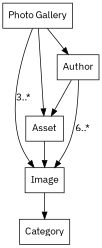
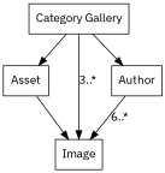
  digraph {
    fontname="IBM Plex Sans"
    node [fontname="IBM Plex Sans" shape=record]
    edge [dir=forward fontname="IBM Plex Sans"]
-   "Photo Gallery"
+   "Photo Gallery" [label="Category Gallery"]
    Asset
    Image
    Author
-   Category
    "Photo Gallery" -> Asset
    "Photo Gallery" -> Image [label="3..*"]
    "Photo Gallery" -> Author
    Asset -> Image
-   Image -> Category
-   Author -> Asset
    Author -> Image [label="6..*"]
  }
